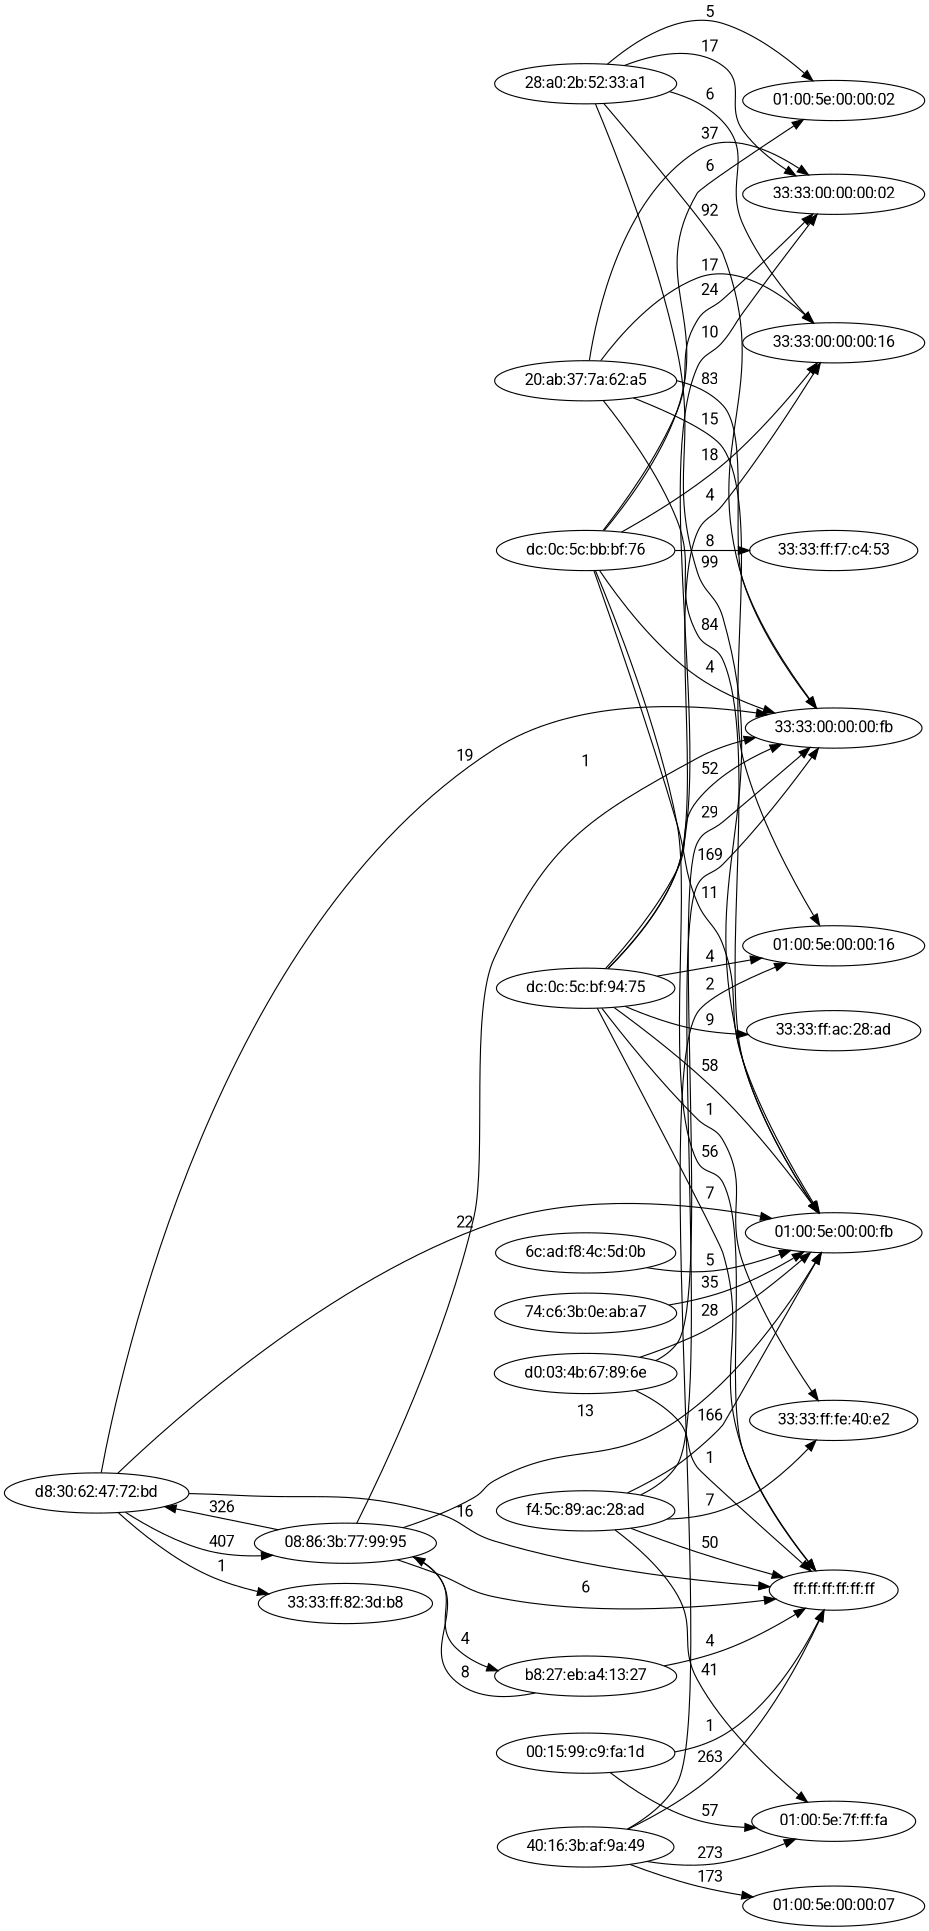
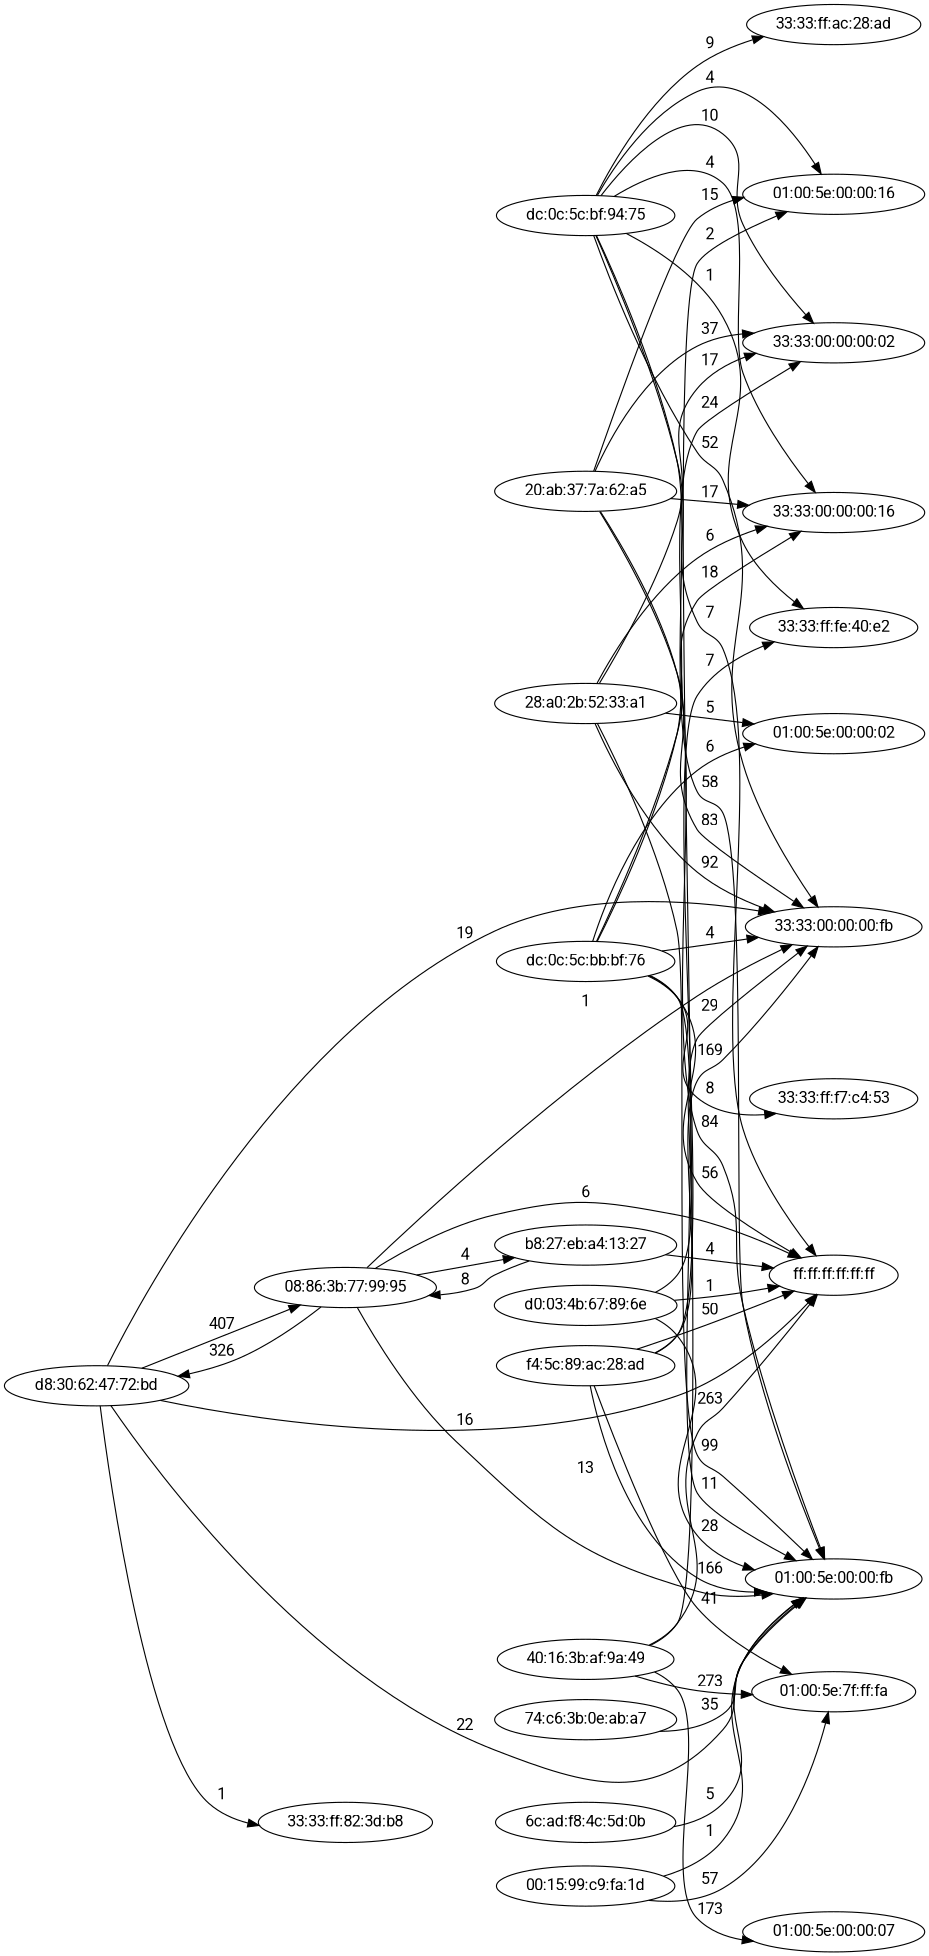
  digraph {
    fontname=Roboto
    rankdir=LR
    node [fontname=Roboto]
    edge [fontname=Roboto]
    "20:ab:37:7a:62:a5"
    "01:00:5e:00:00:16"
    "01:00:5e:00:00:fb"
    "33:33:00:00:00:fb"
    "33:33:00:00:00:02"
    "33:33:00:00:00:16"
    "dc:0c:5c:bb:bf:76"
    "ff:ff:ff:ff:ff:ff"
    "01:00:5e:00:00:02"
    "33:33:ff:f7:c4:53"
    "dc:0c:5c:bf:94:75"
    "33:33:ff:fe:40:e2"
    "33:33:ff:ac:28:ad"
    "d0:03:4b:67:89:6e"
    "d8:30:62:47:72:bd"
    "08:86:3b:77:99:95"
    "33:33:ff:82:3d:b8"
    "b8:27:eb:a4:13:27"
    "f4:5c:89:ac:28:ad"
    "01:00:5e:7f:ff:fa"
    "28:a0:2b:52:33:a1"
    "40:16:3b:af:9a:49"
    "01:00:5e:00:00:07"
    "00:15:99:c9:fa:1d"
    "74:c6:3b:0e:ab:a7"
    "6c:ad:f8:4c:5d:0b"
    "20:ab:37:7a:62:a5" -> "01:00:5e:00:00:16" [label=15]
    "20:ab:37:7a:62:a5" -> "01:00:5e:00:00:fb" [label=84]
    "20:ab:37:7a:62:a5" -> "33:33:00:00:00:fb" [label=83]
    "20:ab:37:7a:62:a5" -> "33:33:00:00:00:02" [label=37]
    "20:ab:37:7a:62:a5" -> "33:33:00:00:00:16" [label=17]
    "dc:0c:5c:bb:bf:76" -> "01:00:5e:00:00:fb" [label=11]
    "dc:0c:5c:bb:bf:76" -> "33:33:00:00:00:fb" [label=4]
    "dc:0c:5c:bb:bf:76" -> "33:33:00:00:00:02" [label=24]
    "dc:0c:5c:bb:bf:76" -> "33:33:00:00:00:16" [label=18]
    "dc:0c:5c:bb:bf:76" -> "ff:ff:ff:ff:ff:ff" [label=56]
    "dc:0c:5c:bb:bf:76" -> "01:00:5e:00:00:02" [label=6]
    "dc:0c:5c:bb:bf:76" -> "33:33:ff:f7:c4:53" [label=8]
    "dc:0c:5c:bf:94:75" -> "01:00:5e:00:00:16" [label=4]
    "dc:0c:5c:bf:94:75" -> "01:00:5e:00:00:fb" [label=58]
    "dc:0c:5c:bf:94:75" -> "33:33:00:00:00:fb" [label=52]
    "dc:0c:5c:bf:94:75" -> "33:33:00:00:00:02" [label=10]
    "dc:0c:5c:bf:94:75" -> "33:33:00:00:00:16" [label=4]
    "dc:0c:5c:bf:94:75" -> "ff:ff:ff:ff:ff:ff" [label=7]
    "dc:0c:5c:bf:94:75" -> "33:33:ff:fe:40:e2" [label=1]
    "dc:0c:5c:bf:94:75" -> "33:33:ff:ac:28:ad" [label=9]
    "d0:03:4b:67:89:6e" -> "01:00:5e:00:00:fb" [label=28]
    "d0:03:4b:67:89:6e" -> "33:33:00:00:00:fb" [label=29]
    "d0:03:4b:67:89:6e" -> "ff:ff:ff:ff:ff:ff" [label=1]
    "d8:30:62:47:72:bd" -> "01:00:5e:00:00:fb" [label=22]
    "d8:30:62:47:72:bd" -> "33:33:00:00:00:fb" [label=19]
    "d8:30:62:47:72:bd" -> "ff:ff:ff:ff:ff:ff" [label=16]
    "d8:30:62:47:72:bd" -> "08:86:3b:77:99:95" [label=407]
    "d8:30:62:47:72:bd" -> "33:33:ff:82:3d:b8" [label=1]
    "08:86:3b:77:99:95" -> "01:00:5e:00:00:fb" [label=13]
    "08:86:3b:77:99:95" -> "33:33:00:00:00:fb" [label=1]
    "08:86:3b:77:99:95" -> "ff:ff:ff:ff:ff:ff" [label=6]
    "08:86:3b:77:99:95" -> "d8:30:62:47:72:bd" [label=326]
    "08:86:3b:77:99:95" -> "b8:27:eb:a4:13:27" [label=4]
    "b8:27:eb:a4:13:27" -> "ff:ff:ff:ff:ff:ff" [label=4]
    "b8:27:eb:a4:13:27" -> "08:86:3b:77:99:95" [label=8]
    "f4:5c:89:ac:28:ad" -> "01:00:5e:00:00:fb" [label=166]
    "f4:5c:89:ac:28:ad" -> "33:33:00:00:00:fb" [label=169]
    "f4:5c:89:ac:28:ad" -> "ff:ff:ff:ff:ff:ff" [label=50]
    "f4:5c:89:ac:28:ad" -> "33:33:ff:fe:40:e2" [label=7]
    "f4:5c:89:ac:28:ad" -> "01:00:5e:7f:ff:fa" [label=41]
    "28:a0:2b:52:33:a1" -> "01:00:5e:00:00:fb" [label=99]
    "28:a0:2b:52:33:a1" -> "33:33:00:00:00:fb" [label=92]
    "28:a0:2b:52:33:a1" -> "33:33:00:00:00:02" [label=17]
    "28:a0:2b:52:33:a1" -> "33:33:00:00:00:16" [label=6]
    "28:a0:2b:52:33:a1" -> "01:00:5e:00:00:02" [label=5]
    "40:16:3b:af:9a:49" -> "01:00:5e:00:00:16" [label=2]
    "40:16:3b:af:9a:49" -> "ff:ff:ff:ff:ff:ff" [label=263]
    "40:16:3b:af:9a:49" -> "01:00:5e:7f:ff:fa" [label=273]
    "40:16:3b:af:9a:49" -> "01:00:5e:00:00:07" [label=173]
-   "00:15:99:c9:fa:1d" -> "ff:ff:ff:ff:ff:ff" [label=1]
+   "00:15:99:c9:fa:1d" -> "01:00:5e:00:00:fb" [label=1]
    "00:15:99:c9:fa:1d" -> "01:00:5e:7f:ff:fa" [label=57]
    "74:c6:3b:0e:ab:a7" -> "01:00:5e:00:00:fb" [label=35]
    "6c:ad:f8:4c:5d:0b" -> "01:00:5e:00:00:fb" [label=5]
  }
